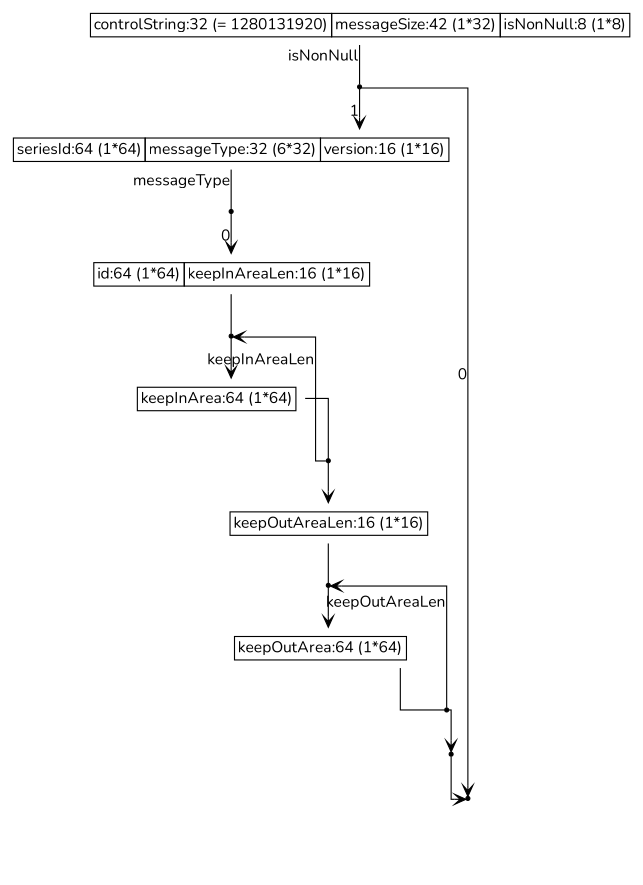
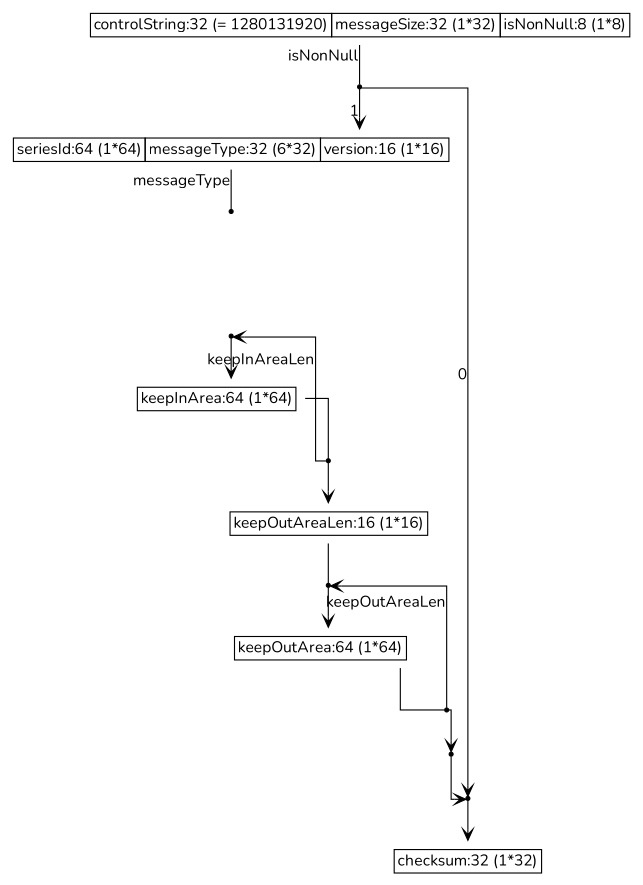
  digraph {
    fontname=Nunito
    rankdir=TB
    splines=ortho
    node [fontname=Nunito shape=point]
    edge [arrowhead=vee fontname=Nunito]
-   n0 [label=<     <TABLE BORDER="0" CELLBORDER="1" CELLSPACING="0" TOOLTIP="LmcpObject" HREF="#">       <TR><TD>controlString:32 (= 1280131920)</TD><TD>messageSize:42 (1*32)</TD><TD>isNonNull:8 (1*8)</TD></TR>     </TABLE>   > shape=plaintext]
+   n0 [label=<     <TABLE BORDER="0" CELLBORDER="1" CELLSPACING="0" TOOLTIP="LmcpObject" HREF="#">       <TR><TD>controlString:32 (= 1280131920)</TD><TD>messageSize:32 (1*32)</TD><TD>isNonNull:8 (1*8)</TD></TR>     </TABLE>   > shape=plaintext]
    n1
    n2 [label=<     <TABLE BORDER="0" CELLBORDER="1" CELLSPACING="0" TOOLTIP="LmcpObject.nonEmptyMessage" HREF="#">       <TR><TD>seriesId:64 (1*64)</TD><TD>messageType:32 (6*32)</TD><TD>version:16 (1*16)</TD></TR>     </TABLE>   > shape=plaintext]
    n3
    n5
-   n6 [label=<     <TABLE BORDER="0" CELLBORDER="1" CELLSPACING="0" TOOLTIP="LmcpObject.nonEmptyMessage.operatingRegionPayload" HREF="#">       <TR><TD>id:64 (1*64)</TD><TD>keepInAreaLen:16 (1*16)</TD></TR>     </TABLE>   > shape=plaintext]
+   n4 [label=<     <TABLE BORDER="0" CELLBORDER="1" CELLSPACING="0" TOOLTIP="LmcpObject" HREF="#">       <TR><TD>checksum:32 (1*32)</TD></TR>     </TABLE>   > shape=plaintext]
    n8
    n9 [label=<     <TABLE BORDER="0" CELLBORDER="1" CELLSPACING="0" TOOLTIP="LmcpObject.nonEmptyMessage.operatingRegionPayload.keepInArea" HREF="#">       <TR><TD>keepInArea:64 (1*64)</TD></TR>     </TABLE>   > shape=plaintext]
    n7
    n10
    n11 [label=<     <TABLE BORDER="0" CELLBORDER="1" CELLSPACING="0" TOOLTIP="LmcpObject.nonEmptyMessage.operatingRegionPayload" HREF="#">       <TR><TD>keepOutAreaLen:16 (1*16)</TD></TR>     </TABLE>   > shape=plaintext]
    n12
    n13 [label=<     <TABLE BORDER="0" CELLBORDER="1" CELLSPACING="0" TOOLTIP="LmcpObject.nonEmptyMessage.operatingRegionPayload.keepOutArea" HREF="#">       <TR><TD>keepOutArea:64 (1*64)</TD></TR>     </TABLE>   > shape=plaintext]
    n14
    n0 -> n1 [arrowhead=none xlabel=isNonNull]
    n1 -> n2 [xlabel=1]
    n1 -> n3 [xlabel=0]
    n2 -> n5 [arrowhead=none xlabel=messageType]
-   n5 -> n6 [xlabel=0]
-   n6 -> n8 [arrowhead=none]
+   n3 -> n4
    n8 -> n9
    n9 -> n10 [arrowhead=none]
    n7 -> n3
    n10 -> n8 [xlabel=keepInAreaLen]
    n10 -> n11
    n11 -> n12 [arrowhead=none]
    n12 -> n13
    n13 -> n14 [arrowhead=none]
    n14 -> n7
    n14 -> n12 [xlabel=keepOutAreaLen]
  }
